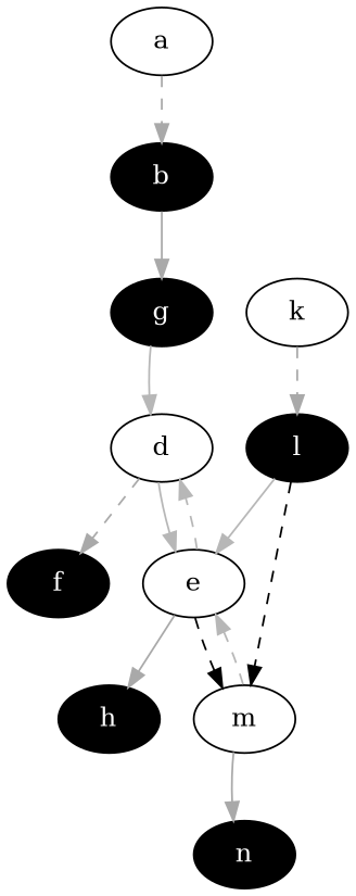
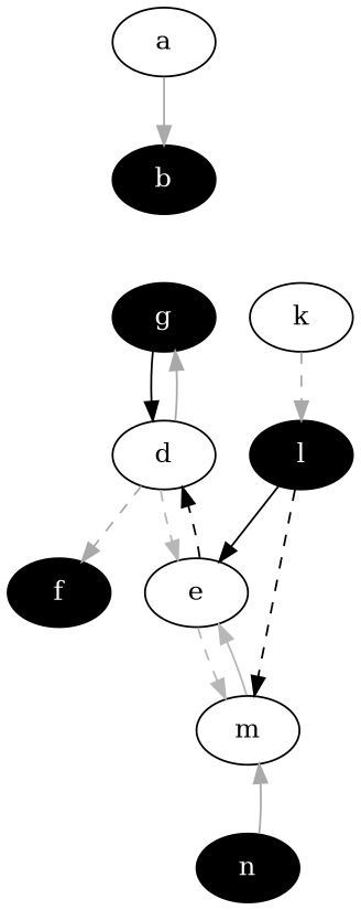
  strict digraph {
    node [fillcolor="#000000" style=filled fontcolor="#ffffff"]
    edge [color="#A9A9A9" dir=forward style=dashed]
    a [fillcolor="#ffffff" fontcolor=""]
    b
    d [fillcolor="#ffffff" fontcolor=""]
    e [fillcolor="#ffffff" fontcolor=""]
    f
    g
    m [fillcolor="#ffffff" fontcolor=""]
-   h
    n
    k [fillcolor="#ffffff" fontcolor=""]
    l
-   a -> b
-   d -> e [color="#b7b7b7" style=solid]
+   a -> b [style=""]
+   d -> e [color="#b7b7b7"]
    d -> f
-   b -> g [style=""]
-   e -> d [color="#b7b7b7"]
-   e -> m [color="#000000"]
-   e -> h [style=""]
-   g -> d [color="#b7b7b7" style=""]
-   m -> e [color="#b7b7b7"]
-   m -> n [style=""]
+   d -> g [style=""]
+   e -> d [color="#000000"]
+   e -> m [color="#b7b7b7"]
+   g -> d [color="#000000" style=""]
+   m -> e [color="#b7b7b7" style=solid]
+   n -> m [style=""]
    k -> l
-   l -> e [color="#b7b7b7" style=""]
+   l -> e [color="#000000" style=""]
    l -> m [color="#000000"]
  }
